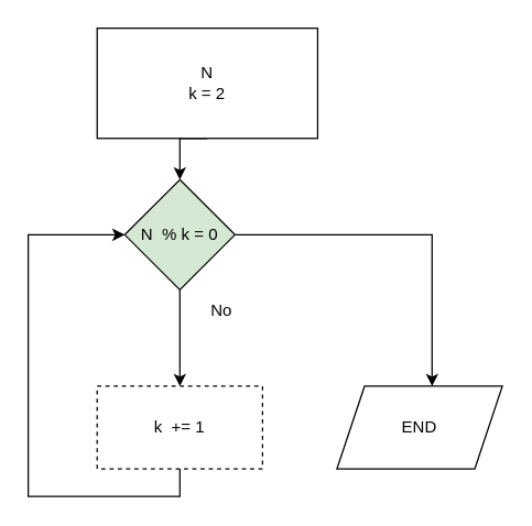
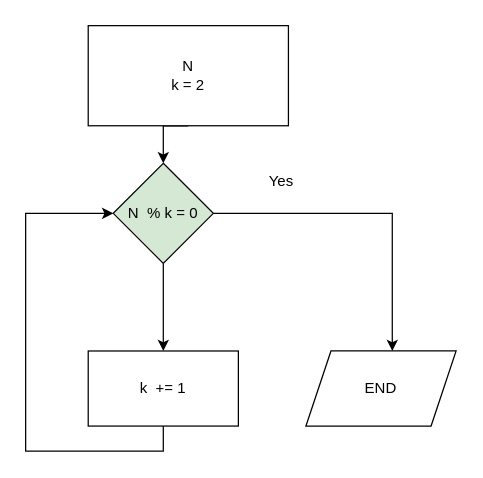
  <mxCell id="0" />
  <mxCell id="1" parent="0" />
  <mxCell id="2" style="edgeStyle=orthogonalEdgeStyle;rounded=0;orthogonalLoop=1;jettySize=auto;html=1;exitX=0.5;exitY=1;exitDx=0;exitDy=0;entryX=0.5;entryY=0;entryDx=0;entryDy=0;" edge="1" parent="1" source="3" target="6"><mxGeometry relative="1" as="geometry" /></mxCell>
  <mxCell id="3" value="N&lt;br&gt;k = 2" style="rounded=0;whiteSpace=wrap;html=1;" vertex="1" parent="1"><mxGeometry x="70" y="20" width="160" height="80" as="geometry" /></mxCell>
  <mxCell id="4" style="edgeStyle=orthogonalEdgeStyle;rounded=0;orthogonalLoop=1;jettySize=auto;html=1;exitX=0.5;exitY=1;exitDx=0;exitDy=0;" edge="1" parent="1" source="6" target="8"><mxGeometry relative="1" as="geometry" /></mxCell>
  <mxCell id="5" style="edgeStyle=orthogonalEdgeStyle;rounded=0;orthogonalLoop=1;jettySize=auto;html=1;exitX=1;exitY=0.5;exitDx=0;exitDy=0;entryX=0.575;entryY=0;entryDx=0;entryDy=0;entryPerimeter=0;" edge="1" parent="1" source="6" target="10"><mxGeometry relative="1" as="geometry" /></mxCell>
  <mxCell id="6" value="N &amp;nbsp;% k = 0" style="rhombus;whiteSpace=wrap;html=1;fillColor=#d5e8d4;" vertex="1" parent="1"><mxGeometry x="90" y="130" width="80" height="80" as="geometry" /></mxCell>
  <mxCell id="7" style="edgeStyle=orthogonalEdgeStyle;rounded=0;orthogonalLoop=1;jettySize=auto;html=1;exitX=0.5;exitY=1;exitDx=0;exitDy=0;entryX=0;entryY=0.5;entryDx=0;entryDy=0;" edge="1" parent="1" source="8" target="6"><mxGeometry relative="1" as="geometry"><Array as="points"><mxPoint x="130" y="360" /><mxPoint x="20" y="360" /><mxPoint x="20" y="170" /></Array></mxGeometry></mxCell>
- <mxCell id="8" value="k &amp;nbsp;+= 1" style="rounded=0;whiteSpace=wrap;html=1;dashed=1;" vertex="1" parent="1"><mxGeometry x="70" y="280" width="120" height="60" as="geometry" /></mxCell>
- <mxCell id="9" value="No" style="text;html=1;align=center;verticalAlign=middle;resizable=0;points=[];autosize=1;strokeColor=none;fillColor=none;" vertex="1" parent="1"><mxGeometry x="140" y="210" width="40" height="30" as="geometry" /></mxCell>
+ <mxCell id="8" value="k &amp;nbsp;+= 1" style="rounded=0;whiteSpace=wrap;html=1;" vertex="1" parent="1"><mxGeometry x="70" y="280" width="120" height="60" as="geometry" /></mxCell>
  <mxCell id="10" value="END" style="shape=parallelogram;perimeter=parallelogramPerimeter;whiteSpace=wrap;html=1;fixedSize=1;" vertex="1" parent="1"><mxGeometry x="244" y="280" width="120" height="60" as="geometry" /></mxCell>
+ <mxCell id="11" value="Yes" style="text;html=1;align=center;verticalAlign=middle;resizable=0;points=[];autosize=1;strokeColor=none;fillColor=none;" vertex="1" parent="1"><mxGeometry x="204" y="130" width="40" height="30" as="geometry" /></mxCell>
